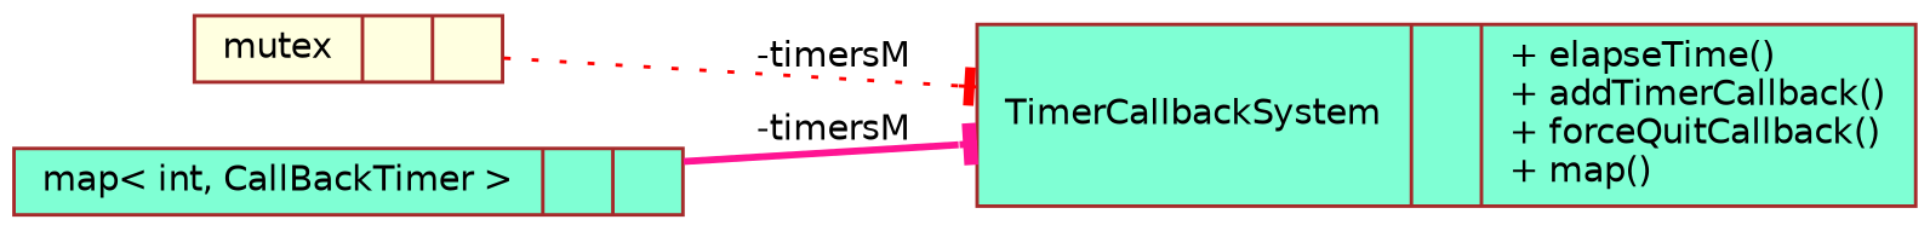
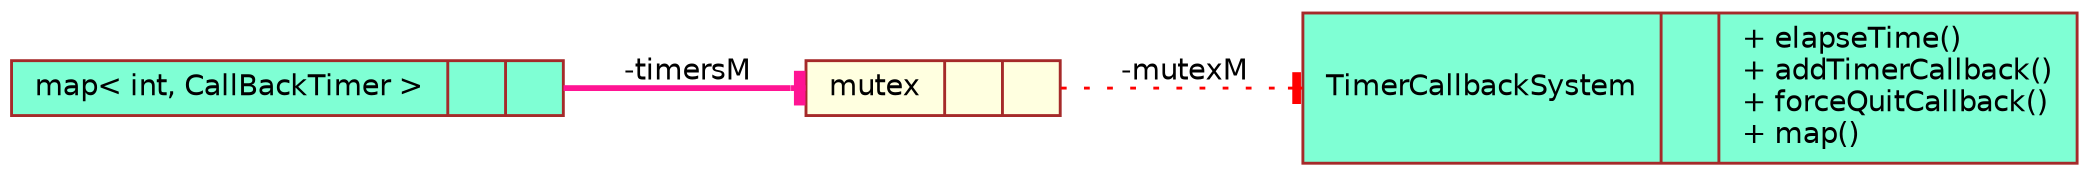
  digraph {
    rankdir=LR
    node [color=brown fillcolor=aquamarine fontname=Helvetica fontsize=10 shape=record style=filled]
    edge [arrowhead=tee fontname=Helvetica fontsize=10 labelfontname=Helvetica labelfontsize=10]
    n1 [fontcolor=black height=0.2 label="{TimerCallbackSystem\n||+ elapseTime()\l+ addTimerCallback()\l+ forceQuitCallback()\l+ map()\l}" width=0.4]
    n2 [fillcolor=lightyellow height=0.2 label="{mutex\n||}" width=0.4]
    n3 [height=0.2 label="{map\< int, CallBackTimer \>\n||}" width=0.4]
-   n2 -> n1 [color=red label=" -timersM" style=dotted]
-   n3 -> n1 [color=deeppink label=" -timersM" style=bold]
+   n2 -> n1 [color=red label=" -mutexM" style=dotted]
+   n3 -> n2 [color=deeppink label=" -timersM" style=bold]
  }
